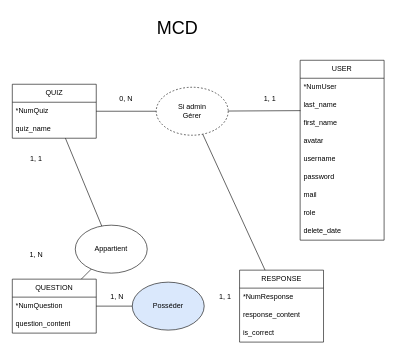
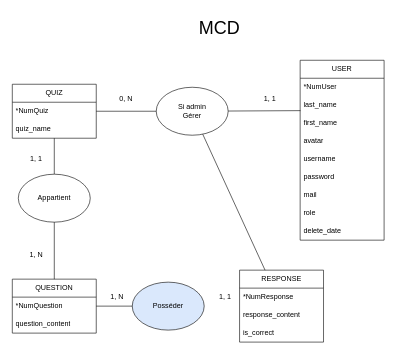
  <mxCell id="0" />
  <mxCell id="1" parent="0" />
  <mxCell id="2" value="USER" style="swimlane;fontStyle=0;childLayout=stackLayout;horizontal=1;startSize=30;horizontalStack=0;resizeParent=1;resizeParentMax=0;resizeLast=0;collapsible=1;marginBottom=0;whiteSpace=wrap;html=1;" vertex="1" parent="1"><mxGeometry x="500" y="100" width="140" height="300" as="geometry" /></mxCell>
  <mxCell id="3" value="*NumUser" style="text;strokeColor=none;fillColor=none;align=left;verticalAlign=middle;spacingLeft=4;spacingRight=4;overflow=hidden;points=[[0,0.5],[1,0.5]];portConstraint=eastwest;rotatable=0;whiteSpace=wrap;html=1;" vertex="1" parent="2"><mxGeometry y="30" width="140" height="30" as="geometry" /></mxCell>
  <mxCell id="4" value="last_name" style="text;strokeColor=none;fillColor=none;align=left;verticalAlign=middle;spacingLeft=4;spacingRight=4;overflow=hidden;points=[[0,0.5],[1,0.5]];portConstraint=eastwest;rotatable=0;whiteSpace=wrap;html=1;" vertex="1" parent="2"><mxGeometry y="60" width="140" height="30" as="geometry" /></mxCell>
  <mxCell id="5" value="first_name" style="text;strokeColor=none;fillColor=none;align=left;verticalAlign=middle;spacingLeft=4;spacingRight=4;overflow=hidden;points=[[0,0.5],[1,0.5]];portConstraint=eastwest;rotatable=0;whiteSpace=wrap;html=1;" vertex="1" parent="2"><mxGeometry y="90" width="140" height="30" as="geometry" /></mxCell>
  <mxCell id="6" value="avatar" style="text;strokeColor=none;fillColor=none;align=left;verticalAlign=middle;spacingLeft=4;spacingRight=4;overflow=hidden;points=[[0,0.5],[1,0.5]];portConstraint=eastwest;rotatable=0;whiteSpace=wrap;html=1;" vertex="1" parent="2"><mxGeometry y="120" width="140" height="30" as="geometry" /></mxCell>
  <mxCell id="7" value="username" style="text;strokeColor=none;fillColor=none;align=left;verticalAlign=middle;spacingLeft=4;spacingRight=4;overflow=hidden;points=[[0,0.5],[1,0.5]];portConstraint=eastwest;rotatable=0;whiteSpace=wrap;html=1;" vertex="1" parent="2"><mxGeometry y="150" width="140" height="30" as="geometry" /></mxCell>
  <mxCell id="8" value="password" style="text;strokeColor=none;fillColor=none;align=left;verticalAlign=middle;spacingLeft=4;spacingRight=4;overflow=hidden;points=[[0,0.5],[1,0.5]];portConstraint=eastwest;rotatable=0;whiteSpace=wrap;html=1;" vertex="1" parent="2"><mxGeometry y="180" width="140" height="30" as="geometry" /></mxCell>
  <mxCell id="9" value="mail" style="text;strokeColor=none;fillColor=none;align=left;verticalAlign=middle;spacingLeft=4;spacingRight=4;overflow=hidden;points=[[0,0.5],[1,0.5]];portConstraint=eastwest;rotatable=0;whiteSpace=wrap;html=1;" vertex="1" parent="2"><mxGeometry y="210" width="140" height="30" as="geometry" /></mxCell>
  <mxCell id="10" value="role" style="text;strokeColor=none;fillColor=none;align=left;verticalAlign=middle;spacingLeft=4;spacingRight=4;overflow=hidden;points=[[0,0.5],[1,0.5]];portConstraint=eastwest;rotatable=0;whiteSpace=wrap;html=1;" vertex="1" parent="2"><mxGeometry y="240" width="140" height="30" as="geometry" /></mxCell>
  <mxCell id="11" value="delete_date" style="text;strokeColor=none;fillColor=none;align=left;verticalAlign=middle;spacingLeft=4;spacingRight=4;overflow=hidden;points=[[0,0.5],[1,0.5]];portConstraint=eastwest;rotatable=0;whiteSpace=wrap;html=1;" vertex="1" parent="2"><mxGeometry y="270" width="140" height="30" as="geometry" /></mxCell>
  <mxCell id="12" value="QUIZ" style="swimlane;fontStyle=0;childLayout=stackLayout;horizontal=1;startSize=30;horizontalStack=0;resizeParent=1;resizeParentMax=0;resizeLast=0;collapsible=1;marginBottom=0;whiteSpace=wrap;html=1;" vertex="1" parent="1"><mxGeometry x="20" y="140" width="140" height="90" as="geometry" /></mxCell>
  <mxCell id="13" value="*NumQuiz" style="text;strokeColor=none;fillColor=none;align=left;verticalAlign=middle;spacingLeft=4;spacingRight=4;overflow=hidden;points=[[0,0.5],[1,0.5]];portConstraint=eastwest;rotatable=0;whiteSpace=wrap;html=1;" vertex="1" parent="12"><mxGeometry y="30" width="140" height="30" as="geometry" /></mxCell>
  <mxCell id="14" value="quiz_name" style="text;strokeColor=none;fillColor=none;align=left;verticalAlign=middle;spacingLeft=4;spacingRight=4;overflow=hidden;points=[[0,0.5],[1,0.5]];portConstraint=eastwest;rotatable=0;whiteSpace=wrap;html=1;" vertex="1" parent="12"><mxGeometry y="60" width="140" height="30" as="geometry" /></mxCell>
  <mxCell id="15" value="QUESTION" style="swimlane;fontStyle=0;childLayout=stackLayout;horizontal=1;startSize=30;horizontalStack=0;resizeParent=1;resizeParentMax=0;resizeLast=0;collapsible=1;marginBottom=0;whiteSpace=wrap;html=1;" vertex="1" parent="1"><mxGeometry x="20" y="465" width="140" height="90" as="geometry" /></mxCell>
  <mxCell id="16" value="*NumQuestion" style="text;strokeColor=none;fillColor=none;align=left;verticalAlign=middle;spacingLeft=4;spacingRight=4;overflow=hidden;points=[[0,0.5],[1,0.5]];portConstraint=eastwest;rotatable=0;whiteSpace=wrap;html=1;" vertex="1" parent="15"><mxGeometry y="30" width="140" height="30" as="geometry" /></mxCell>
  <mxCell id="17" value="question_content" style="text;strokeColor=none;fillColor=none;align=left;verticalAlign=middle;spacingLeft=4;spacingRight=4;overflow=hidden;points=[[0,0.5],[1,0.5]];portConstraint=eastwest;rotatable=0;whiteSpace=wrap;html=1;" vertex="1" parent="15"><mxGeometry y="60" width="140" height="30" as="geometry" /></mxCell>
  <mxCell id="18" value="" style="endArrow=none;html=1;rounded=0;" edge="1" parent="1" source="19" target="12"><mxGeometry width="50" height="50" relative="1" as="geometry"><mxPoint x="494.2" y="277.9" as="sourcePoint" /><mxPoint x="429.996" y="220.001" as="targetPoint" /></mxGeometry></mxCell>
- <mxCell id="19" value="Appartient" style="ellipse;whiteSpace=wrap;html=1;" vertex="1" parent="1"><mxGeometry x="125" y="375" width="120" height="80" as="geometry" /></mxCell>
+ <mxCell id="19" value="Appartient" style="ellipse;whiteSpace=wrap;html=1;" vertex="1" parent="1"><mxGeometry x="30" y="290" width="120" height="80" as="geometry" /></mxCell>
  <mxCell id="20" value="" style="endArrow=none;html=1;rounded=0;" edge="1" parent="1" source="19" target="15"><mxGeometry width="50" height="50" relative="1" as="geometry"><mxPoint x="200" y="240" as="sourcePoint" /><mxPoint x="200" y="150" as="targetPoint" /></mxGeometry></mxCell>
  <mxCell id="21" value="1, N" style="text;html=1;align=center;verticalAlign=middle;whiteSpace=wrap;rounded=0;" vertex="1" parent="1"><mxGeometry x="30" y="410" width="60" height="30" as="geometry" /></mxCell>
  <mxCell id="22" value="1, 1" style="text;html=1;align=center;verticalAlign=middle;whiteSpace=wrap;rounded=0;" vertex="1" parent="1"><mxGeometry x="30" y="250" width="60" height="30" as="geometry" /></mxCell>
- <mxCell id="23" value="&lt;font style=&quot;font-size: 30px;&quot;&gt;MCD&lt;/font&gt;" style="text;html=1;align=center;verticalAlign=middle;resizable=0;points=[];autosize=1;strokeColor=none;fillColor=none;" vertex="1" parent="1"><mxGeometry x="250" y="20" width="90" height="50" as="geometry" /></mxCell>
- <mxCell id="24" value="&lt;div&gt;Si admin&lt;/div&gt;Gérer" style="ellipse;whiteSpace=wrap;html=1;dashed=1;" vertex="1" parent="1"><mxGeometry x="260" y="145" width="120" height="80" as="geometry" /></mxCell>
+ <mxCell id="23" value="&lt;font style=&quot;font-size: 30px;&quot;&gt;MCD&lt;/font&gt;" style="text;html=1;align=center;verticalAlign=middle;resizable=0;points=[];autosize=1;strokeColor=none;fillColor=none;" vertex="1" parent="1"><mxGeometry x="320" y="20" width="90" height="50" as="geometry" /></mxCell>
+ <mxCell id="24" value="&lt;div&gt;Si admin&lt;/div&gt;Gérer" style="ellipse;whiteSpace=wrap;html=1;" vertex="1" parent="1"><mxGeometry x="260" y="145" width="120" height="80" as="geometry" /></mxCell>
  <mxCell id="25" value="RESPONSE" style="swimlane;fontStyle=0;childLayout=stackLayout;horizontal=1;startSize=30;horizontalStack=0;resizeParent=1;resizeParentMax=0;resizeLast=0;collapsible=1;marginBottom=0;whiteSpace=wrap;html=1;" vertex="1" parent="1"><mxGeometry x="399" y="450" width="140" height="120" as="geometry" /></mxCell>
  <mxCell id="26" value="*NumResponse" style="text;strokeColor=none;fillColor=none;align=left;verticalAlign=middle;spacingLeft=4;spacingRight=4;overflow=hidden;points=[[0,0.5],[1,0.5]];portConstraint=eastwest;rotatable=0;whiteSpace=wrap;html=1;" vertex="1" parent="25"><mxGeometry y="30" width="140" height="30" as="geometry" /></mxCell>
  <mxCell id="27" value="response_content" style="text;strokeColor=none;fillColor=none;align=left;verticalAlign=middle;spacingLeft=4;spacingRight=4;overflow=hidden;points=[[0,0.5],[1,0.5]];portConstraint=eastwest;rotatable=0;whiteSpace=wrap;html=1;" vertex="1" parent="25"><mxGeometry y="60" width="140" height="30" as="geometry" /></mxCell>
  <mxCell id="28" value="is_correct" style="text;strokeColor=none;fillColor=none;align=left;verticalAlign=middle;spacingLeft=4;spacingRight=4;overflow=hidden;points=[[0,0.5],[1,0.5]];portConstraint=eastwest;rotatable=0;whiteSpace=wrap;html=1;" vertex="1" parent="25"><mxGeometry y="90" width="140" height="30" as="geometry" /></mxCell>
  <mxCell id="29" value="Posséder" style="ellipse;whiteSpace=wrap;html=1;fillColor=#dae8fc;" vertex="1" parent="1"><mxGeometry x="220" y="470" width="120" height="80" as="geometry" /></mxCell>
  <mxCell id="30" value="" style="endArrow=none;html=1;rounded=0;" edge="1" parent="1" source="15" target="29"><mxGeometry width="50" height="50" relative="1" as="geometry"><mxPoint x="230" y="380" as="sourcePoint" /><mxPoint x="280" y="330" as="targetPoint" /></mxGeometry></mxCell>
  <mxCell id="31" value="" style="endArrow=none;html=1;rounded=0;" edge="1" parent="1" source="25" target="24"><mxGeometry width="50" height="50" relative="1" as="geometry"><mxPoint x="190" y="475" as="sourcePoint" /><mxPoint x="220" y="475" as="targetPoint" /></mxGeometry></mxCell>
  <mxCell id="32" value="1, N" style="text;html=1;align=center;verticalAlign=middle;whiteSpace=wrap;rounded=0;" vertex="1" parent="1"><mxGeometry x="180" y="480" width="30" height="30" as="geometry" /></mxCell>
  <mxCell id="33" value="1, 1" style="text;html=1;align=center;verticalAlign=middle;whiteSpace=wrap;rounded=0;" vertex="1" parent="1"><mxGeometry x="359.5" y="480" width="30" height="30" as="geometry" /></mxCell>
  <mxCell id="34" value="" style="endArrow=none;html=1;rounded=0;" edge="1" parent="1" source="12" target="24"><mxGeometry width="50" height="50" relative="1" as="geometry"><mxPoint x="20" y="380" as="sourcePoint" /><mxPoint x="70" y="330" as="targetPoint" /></mxGeometry></mxCell>
  <mxCell id="35" value="" style="endArrow=none;html=1;rounded=0;entryX=0.004;entryY=0.8;entryDx=0;entryDy=0;entryPerimeter=0;" edge="1" parent="1" source="24" target="4"><mxGeometry width="50" height="50" relative="1" as="geometry"><mxPoint y="290" as="sourcePoint" x="-40" /><mxPoint x="10" y="240" as="targetPoint" /></mxGeometry></mxCell>
  <mxCell id="36" value="0, N" style="text;html=1;align=center;verticalAlign=middle;whiteSpace=wrap;rounded=0;" vertex="1" parent="1"><mxGeometry x="180" y="150" width="60" height="30" as="geometry" /></mxCell>
  <mxCell id="37" value="1, 1" style="text;html=1;align=center;verticalAlign=middle;whiteSpace=wrap;rounded=0;" vertex="1" parent="1"><mxGeometry x="420" y="150" width="60" height="30" as="geometry" /></mxCell>
